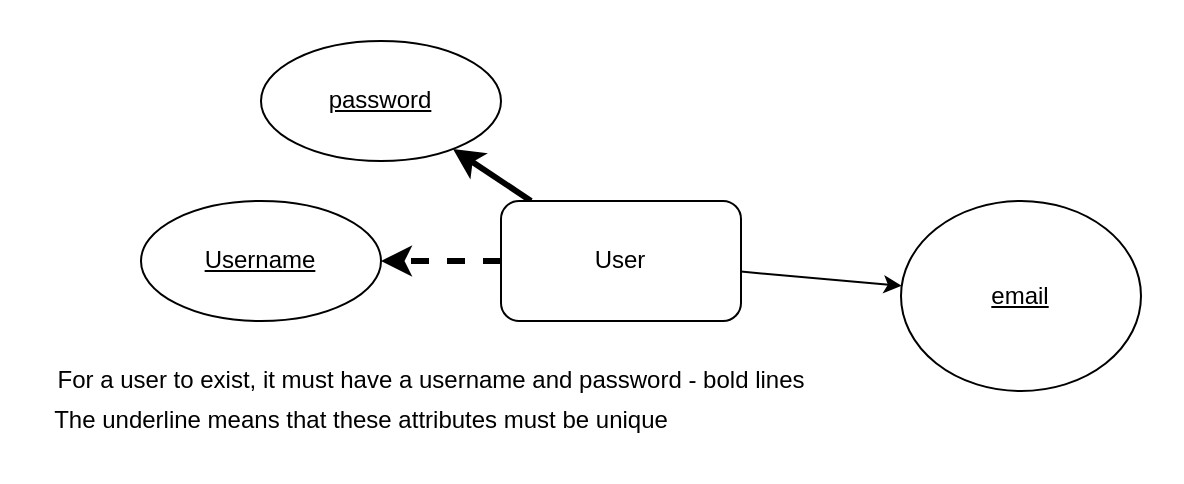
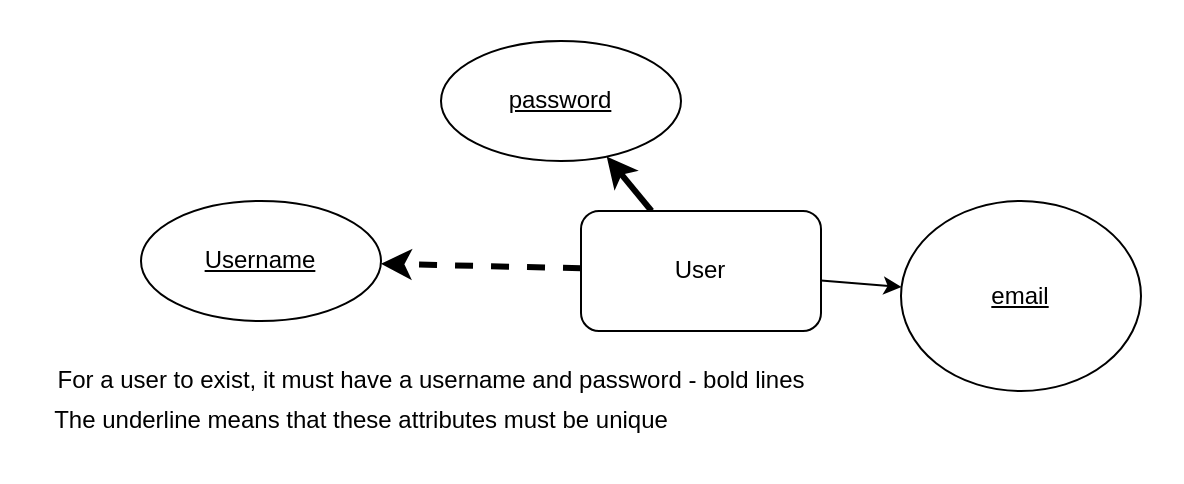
  <mxCell id="0" />
  <mxCell id="1" parent="0" />
  <mxCell id="2" value="" style="edgeStyle=none;html=1;strokeWidth=3;dashed=1;" edge="1" parent="1" source="5" target="6"><mxGeometry relative="1" as="geometry" /></mxCell>
  <mxCell id="3" value="" style="edgeStyle=none;html=1;strokeWidth=3;" edge="1" parent="1" source="5" target="7"><mxGeometry relative="1" as="geometry" /></mxCell>
  <mxCell id="4" value="" style="edgeStyle=none;html=1;" edge="1" parent="1" source="5" target="8"><mxGeometry relative="1" as="geometry" /></mxCell>
- <mxCell id="5" value="User" style="rounded=1;whiteSpace=wrap;html=1;" vertex="1" parent="1"><mxGeometry x="250" y="100" width="120" height="60" as="geometry" /></mxCell>
+ <mxCell id="5" value="User" style="rounded=1;whiteSpace=wrap;html=1;" vertex="1" parent="1"><mxGeometry x="290" y="105" width="120" height="60" as="geometry" /></mxCell>
  <mxCell id="6" value="&lt;u&gt;Username&lt;/u&gt;" style="ellipse;whiteSpace=wrap;html=1;rounded=1;" vertex="1" parent="1"><mxGeometry x="70" y="100" width="120" height="60" as="geometry" /></mxCell>
- <mxCell id="7" value="&lt;u&gt;password&lt;/u&gt;" style="ellipse;whiteSpace=wrap;html=1;rounded=1;" vertex="1" parent="1"><mxGeometry x="130" y="20" width="120" height="60" as="geometry" /></mxCell>
+ <mxCell id="7" value="&lt;u&gt;password&lt;/u&gt;" style="ellipse;whiteSpace=wrap;html=1;rounded=1;" vertex="1" parent="1"><mxGeometry x="220" y="20" width="120" height="60" as="geometry" /></mxCell>
  <mxCell id="8" value="&lt;u&gt;email&lt;/u&gt;" style="ellipse;whiteSpace=wrap;html=1;rounded=1;" vertex="1" parent="1"><mxGeometry x="450" y="100" width="120" height="95" as="geometry" /></mxCell>
  <mxCell id="9" value="For a user to exist, it must have a username and password - bold lines" style="text;html=1;align=center;verticalAlign=middle;resizable=0;points=[];autosize=1;strokeColor=none;" vertex="1" parent="1"><mxGeometry x="20" y="180" width="390" height="20" as="geometry" /></mxCell>
  <mxCell id="10" value="The underline means that these attributes must be unique" style="text;html=1;align=center;verticalAlign=middle;resizable=0;points=[];autosize=1;strokeColor=none;" vertex="1" parent="1"><mxGeometry x="20" y="200" width="320" height="20" as="geometry" /></mxCell>
